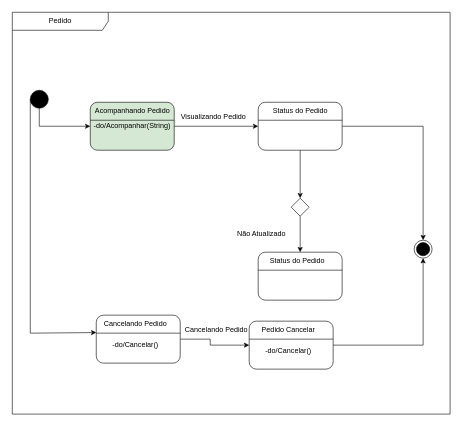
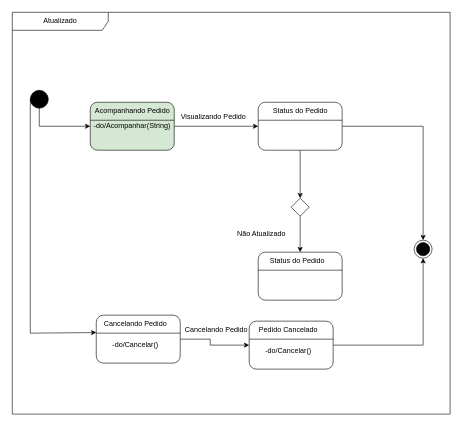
  <mxCell id="0" />
  <mxCell id="1" parent="0" />
- <mxCell id="2" value="Pedido" style="shape=umlFrame;whiteSpace=wrap;html=1;pointerEvents=0;recursiveResize=0;container=1;collapsible=0;width=160;" vertex="1" parent="1"><mxGeometry x="20" y="20" width="730" height="670" as="geometry" /></mxCell>
+ <mxCell id="2" value="Atualizado" style="shape=umlFrame;whiteSpace=wrap;html=1;pointerEvents=0;recursiveResize=0;container=1;collapsible=0;width=160;" vertex="1" parent="1"><mxGeometry x="20" y="20" width="730" height="670" as="geometry" /></mxCell>
  <mxCell id="3" style="edgeStyle=orthogonalEdgeStyle;rounded=0;orthogonalLoop=1;jettySize=auto;html=1;entryX=0;entryY=0.5;entryDx=0;entryDy=0;" edge="1" parent="2" source="4" target="13"><mxGeometry relative="1" as="geometry" /></mxCell>
  <mxCell id="4" value="-do/Acompanhar(String)" style="rounded=1;whiteSpace=wrap;html=1;fillColor=#d5e8d4;" vertex="1" parent="2"><mxGeometry x="130" y="150" width="140" height="80" as="geometry" /></mxCell>
  <mxCell id="5" style="edgeStyle=orthogonalEdgeStyle;rounded=0;orthogonalLoop=1;jettySize=auto;html=1;exitX=0.5;exitY=1;exitDx=0;exitDy=0;" edge="1" parent="2" source="7" target="4"><mxGeometry relative="1" as="geometry" /></mxCell>
  <mxCell id="6" style="edgeStyle=orthogonalEdgeStyle;rounded=0;orthogonalLoop=1;jettySize=auto;html=1;entryX=0;entryY=0.363;entryDx=0;entryDy=0;entryPerimeter=0;exitX=0;exitY=0.5;exitDx=0;exitDy=0;" edge="1" parent="2" source="7" target="23"><mxGeometry relative="1" as="geometry"><mxPoint x="30" y="160" as="sourcePoint" /><mxPoint x="140" y="560" as="targetPoint" /><Array as="points"><mxPoint x="30" y="535" /></Array></mxGeometry></mxCell>
  <mxCell id="7" value="" style="ellipse;fillColor=strokeColor;html=1;" vertex="1" parent="2"><mxGeometry x="30" y="130" width="30" height="30" as="geometry" /></mxCell>
  <mxCell id="8" value="" style="ellipse;html=1;shape=endState;fillColor=strokeColor;" vertex="1" parent="2"><mxGeometry x="670" y="380" width="30" height="30" as="geometry" /></mxCell>
  <mxCell id="9" value="" style="endArrow=none;html=1;rounded=0;entryX=0;entryY=0.25;entryDx=0;entryDy=0;exitX=1;exitY=0.25;exitDx=0;exitDy=0;" edge="1" parent="2"><mxGeometry width="50" height="50" relative="1" as="geometry"><mxPoint x="270" y="180" as="sourcePoint" /><mxPoint x="130" y="180" as="targetPoint" /></mxGeometry></mxCell>
  <mxCell id="10" value="Acompanhando Pedido" style="text;html=1;align=center;verticalAlign=middle;resizable=0;points=[];autosize=1;strokeColor=none;fillColor=none;" vertex="1" parent="2"><mxGeometry x="125" y="150" width="150" height="30" as="geometry" /></mxCell>
  <mxCell id="11" style="edgeStyle=orthogonalEdgeStyle;rounded=0;orthogonalLoop=1;jettySize=auto;html=1;entryX=0.5;entryY=0;entryDx=0;entryDy=0;" edge="1" parent="2" source="13" target="8"><mxGeometry relative="1" as="geometry" /></mxCell>
  <mxCell id="12" style="edgeStyle=orthogonalEdgeStyle;rounded=0;orthogonalLoop=1;jettySize=auto;html=1;exitX=0.5;exitY=1;exitDx=0;exitDy=0;entryX=0.5;entryY=0;entryDx=0;entryDy=0;" edge="1" parent="2" source="13" target="18"><mxGeometry relative="1" as="geometry" /></mxCell>
  <mxCell id="13" value="" style="rounded=1;whiteSpace=wrap;html=1;" vertex="1" parent="2"><mxGeometry x="410" y="150" width="140" height="80" as="geometry" /></mxCell>
  <mxCell id="14" value="" style="endArrow=none;html=1;rounded=0;entryX=0;entryY=0.25;entryDx=0;entryDy=0;exitX=1;exitY=0.25;exitDx=0;exitDy=0;" edge="1" parent="2"><mxGeometry width="50" height="50" relative="1" as="geometry"><mxPoint x="550" y="180" as="sourcePoint" /><mxPoint x="410" y="180" as="targetPoint" /></mxGeometry></mxCell>
  <mxCell id="15" value="Status do Pedido" style="text;html=1;align=center;verticalAlign=middle;resizable=0;points=[];autosize=1;strokeColor=none;fillColor=none;" vertex="1" parent="2"><mxGeometry x="425" y="150" width="110" height="30" as="geometry" /></mxCell>
  <mxCell id="16" value="Visualizando Pedido" style="text;html=1;align=center;verticalAlign=middle;resizable=0;points=[];autosize=1;strokeColor=none;fillColor=none;" vertex="1" parent="2"><mxGeometry x="270" y="160" width="130" height="30" as="geometry" /></mxCell>
  <mxCell id="17" style="edgeStyle=orthogonalEdgeStyle;rounded=0;orthogonalLoop=1;jettySize=auto;html=1;exitX=0.5;exitY=1;exitDx=0;exitDy=0;entryX=0.5;entryY=0;entryDx=0;entryDy=0;" edge="1" parent="2" source="18" target="19"><mxGeometry relative="1" as="geometry" /></mxCell>
  <mxCell id="18" value="" style="rhombus;" vertex="1" parent="2"><mxGeometry x="465" y="310" width="30" height="30" as="geometry" /></mxCell>
  <mxCell id="19" value="" style="rounded=1;whiteSpace=wrap;html=1;" vertex="1" parent="2"><mxGeometry x="410" y="400" width="140" height="80" as="geometry" /></mxCell>
  <mxCell id="20" value="" style="endArrow=none;html=1;rounded=0;entryX=0;entryY=0.25;entryDx=0;entryDy=0;exitX=1;exitY=0.25;exitDx=0;exitDy=0;" edge="1" parent="2"><mxGeometry width="50" height="50" relative="1" as="geometry"><mxPoint x="550" y="430" as="sourcePoint" /><mxPoint x="410" y="430" as="targetPoint" /></mxGeometry></mxCell>
  <mxCell id="21" value="Status do Pedido" style="text;html=1;align=center;verticalAlign=middle;resizable=0;points=[];autosize=1;strokeColor=none;fillColor=none;" vertex="1" parent="2"><mxGeometry x="420" y="400" width="110" height="30" as="geometry" /></mxCell>
  <mxCell id="22" style="edgeStyle=orthogonalEdgeStyle;rounded=0;orthogonalLoop=1;jettySize=auto;html=1;exitX=1;exitY=0.5;exitDx=0;exitDy=0;entryX=0;entryY=0.5;entryDx=0;entryDy=0;" edge="1" parent="2" source="23" target="29"><mxGeometry relative="1" as="geometry"><Array as="points"><mxPoint x="330" y="545" /><mxPoint x="330" y="555" /></Array></mxGeometry></mxCell>
  <mxCell id="23" value="" style="rounded=1;whiteSpace=wrap;html=1;" vertex="1" parent="2"><mxGeometry x="140" y="505" width="140" height="80" as="geometry" /></mxCell>
  <mxCell id="24" value="" style="endArrow=none;html=1;rounded=0;entryX=0;entryY=0.25;entryDx=0;entryDy=0;exitX=1;exitY=0.25;exitDx=0;exitDy=0;" edge="1" parent="2"><mxGeometry width="50" height="50" relative="1" as="geometry"><mxPoint x="280" y="535" as="sourcePoint" /><mxPoint x="140" y="535" as="targetPoint" /></mxGeometry></mxCell>
  <mxCell id="25" value="Cancelando Pedido" style="text;html=1;align=center;verticalAlign=middle;resizable=0;points=[];autosize=1;strokeColor=none;fillColor=none;" vertex="1" parent="2"><mxGeometry x="140" y="505" width="130" height="30" as="geometry" /></mxCell>
  <mxCell id="26" value="-do/Cancelar()" style="text;html=1;align=center;verticalAlign=middle;resizable=0;points=[];autosize=1;strokeColor=none;fillColor=none;" vertex="1" parent="2"><mxGeometry x="155" y="540" width="100" height="30" as="geometry" /></mxCell>
  <mxCell id="27" value="Não Atualizado" style="text;html=1;align=center;verticalAlign=middle;resizable=0;points=[];autosize=1;strokeColor=none;fillColor=none;" vertex="1" parent="2"><mxGeometry x="365" y="355" width="100" height="30" as="geometry" /></mxCell>
  <mxCell id="28" style="edgeStyle=orthogonalEdgeStyle;rounded=0;orthogonalLoop=1;jettySize=auto;html=1;" edge="1" parent="2" source="29" target="8"><mxGeometry relative="1" as="geometry" /></mxCell>
  <mxCell id="29" value="" style="rounded=1;whiteSpace=wrap;html=1;" vertex="1" parent="2"><mxGeometry x="395" y="515" width="140" height="80" as="geometry" /></mxCell>
  <mxCell id="30" value="" style="endArrow=none;html=1;rounded=0;entryX=0;entryY=0.25;entryDx=0;entryDy=0;exitX=1;exitY=0.25;exitDx=0;exitDy=0;" edge="1" parent="2"><mxGeometry width="50" height="50" relative="1" as="geometry"><mxPoint x="535" y="545" as="sourcePoint" /><mxPoint x="395" y="545" as="targetPoint" /></mxGeometry></mxCell>
  <mxCell id="31" value="-do/Cancelar()" style="text;html=1;align=center;verticalAlign=middle;resizable=0;points=[];autosize=1;strokeColor=none;fillColor=none;" vertex="1" parent="2"><mxGeometry x="410" y="550" width="100" height="30" as="geometry" /></mxCell>
- <mxCell id="32" value="Pedido Cancelar" style="text;html=1;align=center;verticalAlign=middle;resizable=0;points=[];autosize=1;strokeColor=none;fillColor=none;" vertex="1" parent="2"><mxGeometry x="400" y="515" width="120" height="30" as="geometry" /></mxCell>
+ <mxCell id="32" value="Pedido Cancelado" style="text;html=1;align=center;verticalAlign=middle;resizable=0;points=[];autosize=1;strokeColor=none;fillColor=none;" vertex="1" parent="2"><mxGeometry x="400" y="515" width="120" height="30" as="geometry" /></mxCell>
  <mxCell id="33" value="Cancelando Pedido" style="text;html=1;align=center;verticalAlign=middle;resizable=0;points=[];autosize=1;strokeColor=none;fillColor=none;" vertex="1" parent="2"><mxGeometry x="275" y="515" width="130" height="30" as="geometry" /></mxCell>
